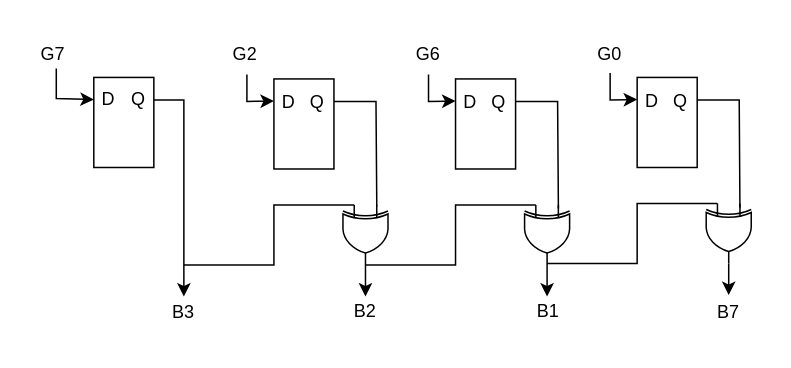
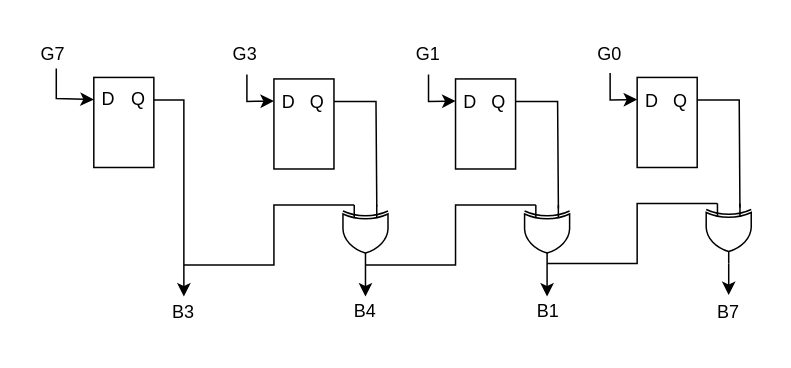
  <mxCell id="0" />
  <mxCell id="1" parent="0" />
  <mxCell id="2" value="" style="rounded=0;whiteSpace=wrap;html=1;" parent="1" vertex="1"><mxGeometry x="62" y="51" width="40" height="60" as="geometry" /></mxCell>
  <mxCell id="3" value="Q" style="text;html=1;align=center;verticalAlign=middle;whiteSpace=wrap;rounded=0;" vertex="1" parent="1"><mxGeometry x="82" y="51" width="20" height="30" as="geometry" /></mxCell>
  <mxCell id="4" value="" style="endArrow=classic;html=1;rounded=0;" edge="1" parent="1"><mxGeometry width="50" height="50" relative="1" as="geometry"><mxPoint x="37" y="45" as="sourcePoint" /><mxPoint x="62" y="65.71" as="targetPoint" /><Array as="points"><mxPoint x="37" y="65" /></Array></mxGeometry></mxCell>
  <mxCell id="5" value="" style="rounded=0;whiteSpace=wrap;html=1;" vertex="1" parent="1"><mxGeometry x="182" y="52" width="40" height="60" as="geometry" /></mxCell>
  <mxCell id="6" value="" style="endArrow=classic;html=1;rounded=0;" edge="1" parent="1"><mxGeometry width="50" height="50" relative="1" as="geometry"><mxPoint x="164" y="49" as="sourcePoint" /><mxPoint x="182" y="66.71" as="targetPoint" /><Array as="points"><mxPoint x="164" y="67" /></Array></mxGeometry></mxCell>
- <mxCell id="7" value="G2" style="text;html=1;align=center;verticalAlign=middle;whiteSpace=wrap;rounded=0;" vertex="1" parent="1"><mxGeometry x="148" y="20" width="30" height="31" as="geometry" /></mxCell>
- <mxCell id="8" value="G6" style="text;html=1;align=center;verticalAlign=middle;whiteSpace=wrap;rounded=0;" vertex="1" parent="1"><mxGeometry x="270" y="20" width="30" height="31" as="geometry" /></mxCell>
+ <mxCell id="7" value="G3" style="text;html=1;align=center;verticalAlign=middle;whiteSpace=wrap;rounded=0;" vertex="1" parent="1"><mxGeometry x="148" y="20" width="30" height="31" as="geometry" /></mxCell>
+ <mxCell id="8" value="G1" style="text;html=1;align=center;verticalAlign=middle;whiteSpace=wrap;rounded=0;" vertex="1" parent="1"><mxGeometry x="270" y="20" width="30" height="31" as="geometry" /></mxCell>
  <mxCell id="9" value="" style="verticalLabelPosition=bottom;shadow=0;dashed=0;align=center;html=1;verticalAlign=top;shape=mxgraph.electrical.logic_gates.logic_gate;operation=xor;rotation=90;" vertex="1" parent="1"><mxGeometry x="223" y="141" width="40" height="30" as="geometry" /></mxCell>
  <mxCell id="10" value="" style="endArrow=none;html=1;rounded=0;exitX=1;exitY=0.5;exitDx=0;exitDy=0;" edge="1" parent="1" source="3"><mxGeometry width="50" height="50" relative="1" as="geometry"><mxPoint x="32" y="51" as="sourcePoint" /><mxPoint x="122" y="176" as="targetPoint" /><Array as="points"><mxPoint x="122" y="66" /></Array></mxGeometry></mxCell>
  <mxCell id="11" value="" style="endArrow=classic;html=1;rounded=0;exitX=1;exitY=0.5;exitDx=0;exitDy=0;exitPerimeter=0;" edge="1" parent="1"><mxGeometry width="50" height="50" relative="1" as="geometry"><mxPoint x="122" y="176" as="sourcePoint" /><mxPoint x="122" y="197" as="targetPoint" /></mxGeometry></mxCell>
  <mxCell id="12" value="" style="endArrow=none;html=1;rounded=0;exitX=1;exitY=0.5;exitDx=0;exitDy=0;exitPerimeter=0;entryX=0;entryY=0.75;entryDx=0;entryDy=0;entryPerimeter=0;" edge="1" parent="1" target="9"><mxGeometry width="50" height="50" relative="1" as="geometry"><mxPoint x="122" y="176" as="sourcePoint" /><mxPoint x="173" y="175" as="targetPoint" /><Array as="points"><mxPoint x="182" y="176" /><mxPoint x="182" y="136" /></Array></mxGeometry></mxCell>
  <mxCell id="13" value="" style="endArrow=none;html=1;rounded=0;exitX=1;exitY=0.25;exitDx=0;exitDy=0;entryX=0.022;entryY=0.249;entryDx=0;entryDy=0;entryPerimeter=0;exitPerimeter=0;" edge="1" parent="1" source="5" target="9"><mxGeometry width="50" height="50" relative="1" as="geometry"><mxPoint x="223" y="68" as="sourcePoint" /><mxPoint x="250" y="138" as="targetPoint" /><Array as="points"><mxPoint x="250" y="67" /></Array></mxGeometry></mxCell>
  <mxCell id="14" value="Q" style="text;html=1;align=center;verticalAlign=middle;whiteSpace=wrap;rounded=0;" vertex="1" parent="1"><mxGeometry x="201" y="53" width="20" height="30" as="geometry" /></mxCell>
  <mxCell id="15" value="" style="endArrow=classic;html=1;rounded=0;exitX=1;exitY=0.5;exitDx=0;exitDy=0;exitPerimeter=0;" edge="1" parent="1" source="9"><mxGeometry width="50" height="50" relative="1" as="geometry"><mxPoint x="246" y="182" as="sourcePoint" /><mxPoint x="243" y="197" as="targetPoint" /></mxGeometry></mxCell>
  <mxCell id="16" value="" style="rounded=0;whiteSpace=wrap;html=1;" vertex="1" parent="1"><mxGeometry x="303" y="52" width="40" height="60" as="geometry" /></mxCell>
  <mxCell id="17" value="" style="endArrow=classic;html=1;rounded=0;" edge="1" parent="1"><mxGeometry width="50" height="50" relative="1" as="geometry"><mxPoint x="285" y="49" as="sourcePoint" /><mxPoint x="303" y="66.71" as="targetPoint" /><Array as="points"><mxPoint x="285" y="67" /></Array></mxGeometry></mxCell>
  <mxCell id="18" value="" style="verticalLabelPosition=bottom;shadow=0;dashed=0;align=center;html=1;verticalAlign=top;shape=mxgraph.electrical.logic_gates.logic_gate;operation=xor;rotation=90;" vertex="1" parent="1"><mxGeometry x="344" y="141" width="40" height="30" as="geometry" /></mxCell>
  <mxCell id="19" value="" style="endArrow=none;html=1;rounded=0;exitX=1;exitY=0.5;exitDx=0;exitDy=0;exitPerimeter=0;entryX=0;entryY=0.75;entryDx=0;entryDy=0;entryPerimeter=0;" edge="1" parent="1" target="18"><mxGeometry width="50" height="50" relative="1" as="geometry"><mxPoint x="243" y="176" as="sourcePoint" /><mxPoint x="294" y="175" as="targetPoint" /><Array as="points"><mxPoint x="303" y="176" /><mxPoint x="303" y="136" /></Array></mxGeometry></mxCell>
  <mxCell id="20" value="" style="endArrow=none;html=1;rounded=0;exitX=1;exitY=0.25;exitDx=0;exitDy=0;entryX=0.059;entryY=0.249;entryDx=0;entryDy=0;entryPerimeter=0;exitPerimeter=0;" edge="1" parent="1" source="16" target="18"><mxGeometry width="50" height="50" relative="1" as="geometry"><mxPoint x="344" y="68" as="sourcePoint" /><mxPoint x="371" y="138" as="targetPoint" /><Array as="points"><mxPoint x="371" y="67" /></Array></mxGeometry></mxCell>
  <mxCell id="21" value="Q" style="text;html=1;align=center;verticalAlign=middle;whiteSpace=wrap;rounded=0;" vertex="1" parent="1"><mxGeometry x="322" y="53" width="20" height="30" as="geometry" /></mxCell>
  <mxCell id="22" value="" style="endArrow=classic;html=1;rounded=0;exitX=1;exitY=0.5;exitDx=0;exitDy=0;exitPerimeter=0;" edge="1" parent="1" source="18"><mxGeometry width="50" height="50" relative="1" as="geometry"><mxPoint x="367" y="182" as="sourcePoint" /><mxPoint x="364" y="197" as="targetPoint" /></mxGeometry></mxCell>
  <mxCell id="23" value="" style="rounded=0;whiteSpace=wrap;html=1;" vertex="1" parent="1"><mxGeometry x="424" y="51" width="40" height="60" as="geometry" /></mxCell>
  <mxCell id="24" value="" style="endArrow=classic;html=1;rounded=0;" edge="1" parent="1"><mxGeometry width="50" height="50" relative="1" as="geometry"><mxPoint x="406" y="48" as="sourcePoint" /><mxPoint x="424" y="65.71" as="targetPoint" /><Array as="points"><mxPoint x="406" y="66" /></Array></mxGeometry></mxCell>
  <mxCell id="25" value="" style="verticalLabelPosition=bottom;shadow=0;dashed=0;align=center;html=1;verticalAlign=top;shape=mxgraph.electrical.logic_gates.logic_gate;operation=xor;rotation=90;" vertex="1" parent="1"><mxGeometry x="465" y="140" width="40" height="30" as="geometry" /></mxCell>
  <mxCell id="26" value="" style="endArrow=none;html=1;rounded=0;exitX=1;exitY=0.5;exitDx=0;exitDy=0;exitPerimeter=0;entryX=0;entryY=0.75;entryDx=0;entryDy=0;entryPerimeter=0;" edge="1" parent="1" target="25"><mxGeometry width="50" height="50" relative="1" as="geometry"><mxPoint x="364" y="175" as="sourcePoint" /><mxPoint x="415" y="174" as="targetPoint" /><Array as="points"><mxPoint x="424" y="175" /><mxPoint x="424" y="135" /></Array></mxGeometry></mxCell>
  <mxCell id="27" value="" style="endArrow=none;html=1;rounded=0;exitX=1;exitY=0.25;exitDx=0;exitDy=0;entryX=0.068;entryY=0.251;entryDx=0;entryDy=0;entryPerimeter=0;exitPerimeter=0;" edge="1" parent="1" source="23" target="25"><mxGeometry width="50" height="50" relative="1" as="geometry"><mxPoint x="465" y="67" as="sourcePoint" /><mxPoint x="492" y="137" as="targetPoint" /><Array as="points"><mxPoint x="492" y="66" /></Array></mxGeometry></mxCell>
  <mxCell id="28" value="Q" style="text;html=1;align=center;verticalAlign=middle;whiteSpace=wrap;rounded=0;" vertex="1" parent="1"><mxGeometry x="443" y="52" width="20" height="30" as="geometry" /></mxCell>
  <mxCell id="29" value="" style="endArrow=classic;html=1;rounded=0;exitX=1;exitY=0.5;exitDx=0;exitDy=0;exitPerimeter=0;" edge="1" parent="1" source="25"><mxGeometry width="50" height="50" relative="1" as="geometry"><mxPoint x="488" y="181" as="sourcePoint" /><mxPoint x="485" y="196" as="targetPoint" /></mxGeometry></mxCell>
  <mxCell id="30" value="G0" style="text;html=1;align=center;verticalAlign=middle;whiteSpace=wrap;rounded=0;" vertex="1" parent="1"><mxGeometry x="391" y="20" width="30" height="31" as="geometry" /></mxCell>
  <mxCell id="31" value="B3" style="text;html=1;align=center;verticalAlign=middle;whiteSpace=wrap;rounded=0;" vertex="1" parent="1"><mxGeometry x="107" y="192" width="30" height="31" as="geometry" /></mxCell>
- <mxCell id="32" value="B2" style="text;html=1;align=center;verticalAlign=middle;whiteSpace=wrap;rounded=0;" vertex="1" parent="1"><mxGeometry x="228" y="191" width="30" height="31" as="geometry" /></mxCell>
+ <mxCell id="32" value="B4" style="text;html=1;align=center;verticalAlign=middle;whiteSpace=wrap;rounded=0;" vertex="1" parent="1"><mxGeometry x="228" y="191" width="30" height="31" as="geometry" /></mxCell>
  <mxCell id="33" value="B1" style="text;html=1;align=center;verticalAlign=middle;whiteSpace=wrap;rounded=0;" vertex="1" parent="1"><mxGeometry x="350" y="191" width="30" height="31" as="geometry" /></mxCell>
  <mxCell id="34" value="B7" style="text;html=1;align=center;verticalAlign=middle;whiteSpace=wrap;rounded=0;" vertex="1" parent="1"><mxGeometry x="470" y="192" width="30" height="31" as="geometry" /></mxCell>
  <mxCell id="35" value="G7" style="text;html=1;align=center;verticalAlign=middle;whiteSpace=wrap;rounded=0;" vertex="1" parent="1"><mxGeometry x="20" y="20" width="30" height="31" as="geometry" /></mxCell>
  <mxCell id="36" value="D" style="text;html=1;align=center;verticalAlign=middle;whiteSpace=wrap;rounded=0;" vertex="1" parent="1"><mxGeometry x="62" y="51" width="20" height="30" as="geometry" /></mxCell>
  <mxCell id="37" value="D" style="text;html=1;align=center;verticalAlign=middle;whiteSpace=wrap;rounded=0;" vertex="1" parent="1"><mxGeometry x="182" y="53" width="20" height="30" as="geometry" /></mxCell>
  <mxCell id="38" value="D" style="text;html=1;align=center;verticalAlign=middle;whiteSpace=wrap;rounded=0;" vertex="1" parent="1"><mxGeometry x="303" y="53" width="20" height="30" as="geometry" /></mxCell>
  <mxCell id="39" value="D" style="text;html=1;align=center;verticalAlign=middle;whiteSpace=wrap;rounded=0;" vertex="1" parent="1"><mxGeometry x="424" y="52" width="20" height="30" as="geometry" /></mxCell>
